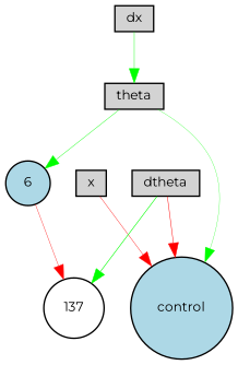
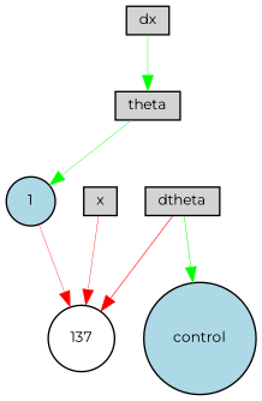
  digraph {
    fontname=Montserrat
    node [fillcolor=lightgray fontname=Montserrat fontsize=9 shape=box style=filled]
    edge [color=red fontname=Montserrat style=solid]
    x [height=0.2 width=0.2]
    n2 [fillcolor=white height=0.2 label=137 shape=circle width=0.2]
    dx [height=0.2 width=0.2]
    theta [height=0.2 width=0.2]
-   1 [fillcolor=lightblue height=0.2 shape=circle width=0.2 label=6]
+   1 [fillcolor=lightblue height=0.2 shape=circle width=0.2]
    control [fillcolor=lightblue height=0.2 shape=circle width=0.2]
    dtheta [height=0.2 width=0.2]
-   x -> control [penwidth=0.272680639425963]
+   x -> n2 [penwidth=0.272680639425963]
    dx -> theta [color=green penwidth=0.30044980654465825]
    theta -> 1 [color=green penwidth=0.2847870293109078]
-   theta -> control [color=green penwidth=0.19469199359549616]
    1 -> n2 [penwidth=0.25167050542538194]
-   dtheta -> n2 [color=green penwidth=0.43248000980298673]
-   dtheta -> control [penwidth=0.34442241037565113]
+   dtheta -> n2 [penwidth=0.43248000980298673]
+   dtheta -> control [color=green penwidth=0.34442241037565113]
  }
